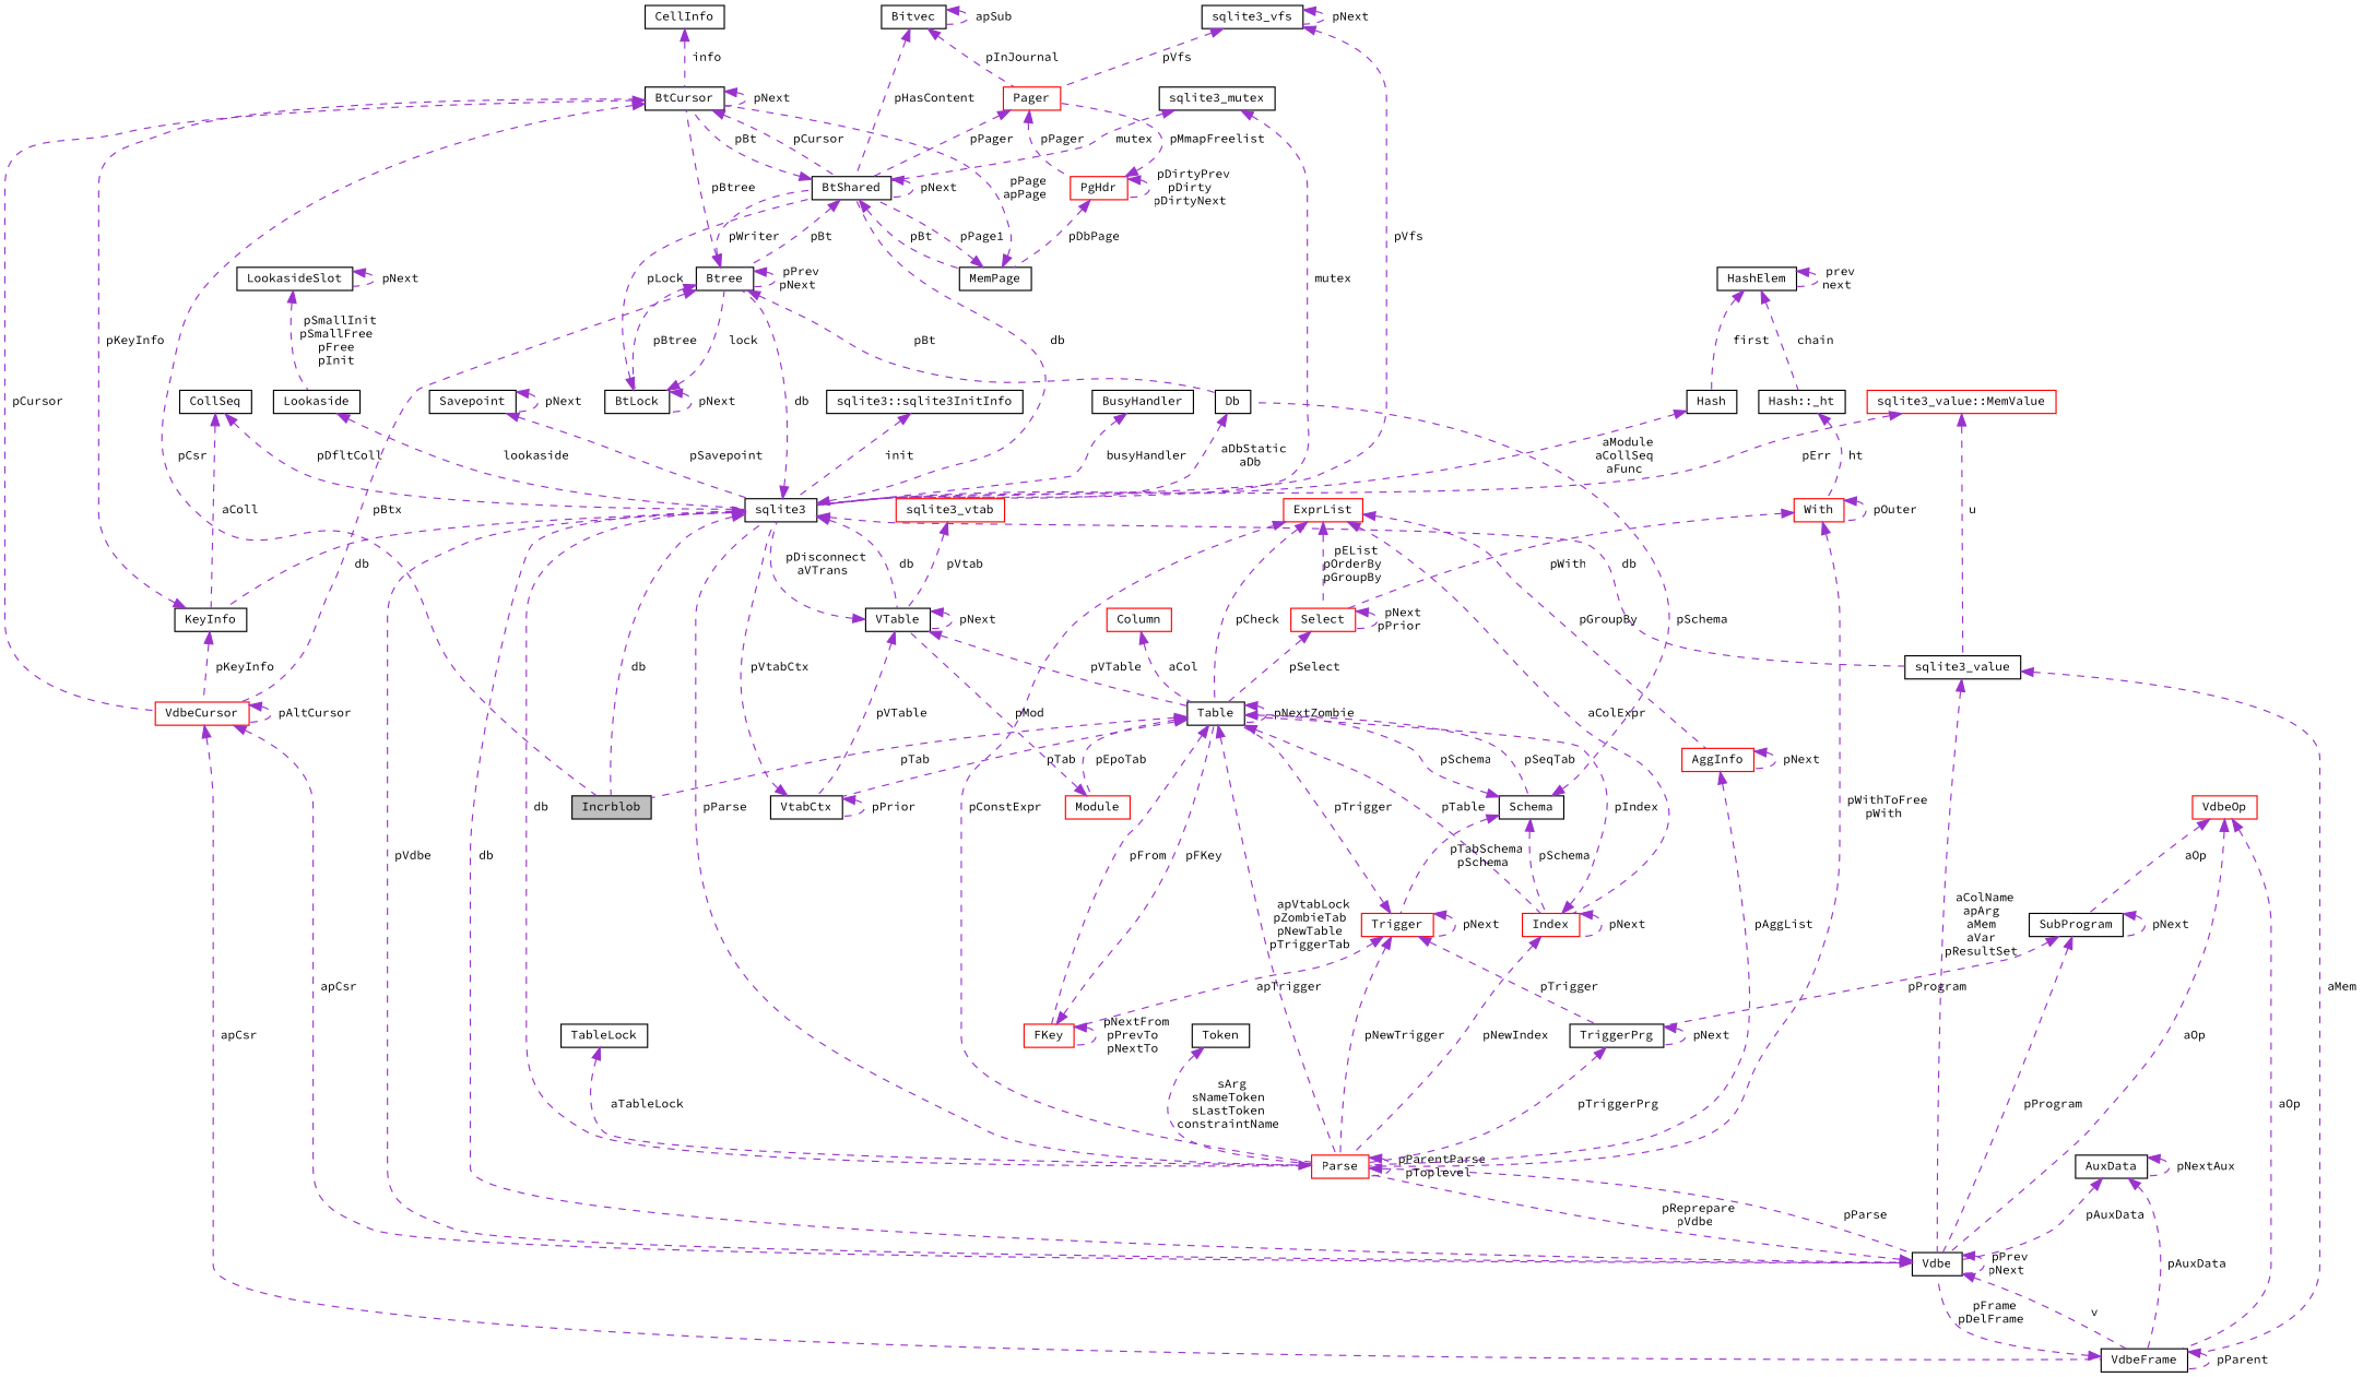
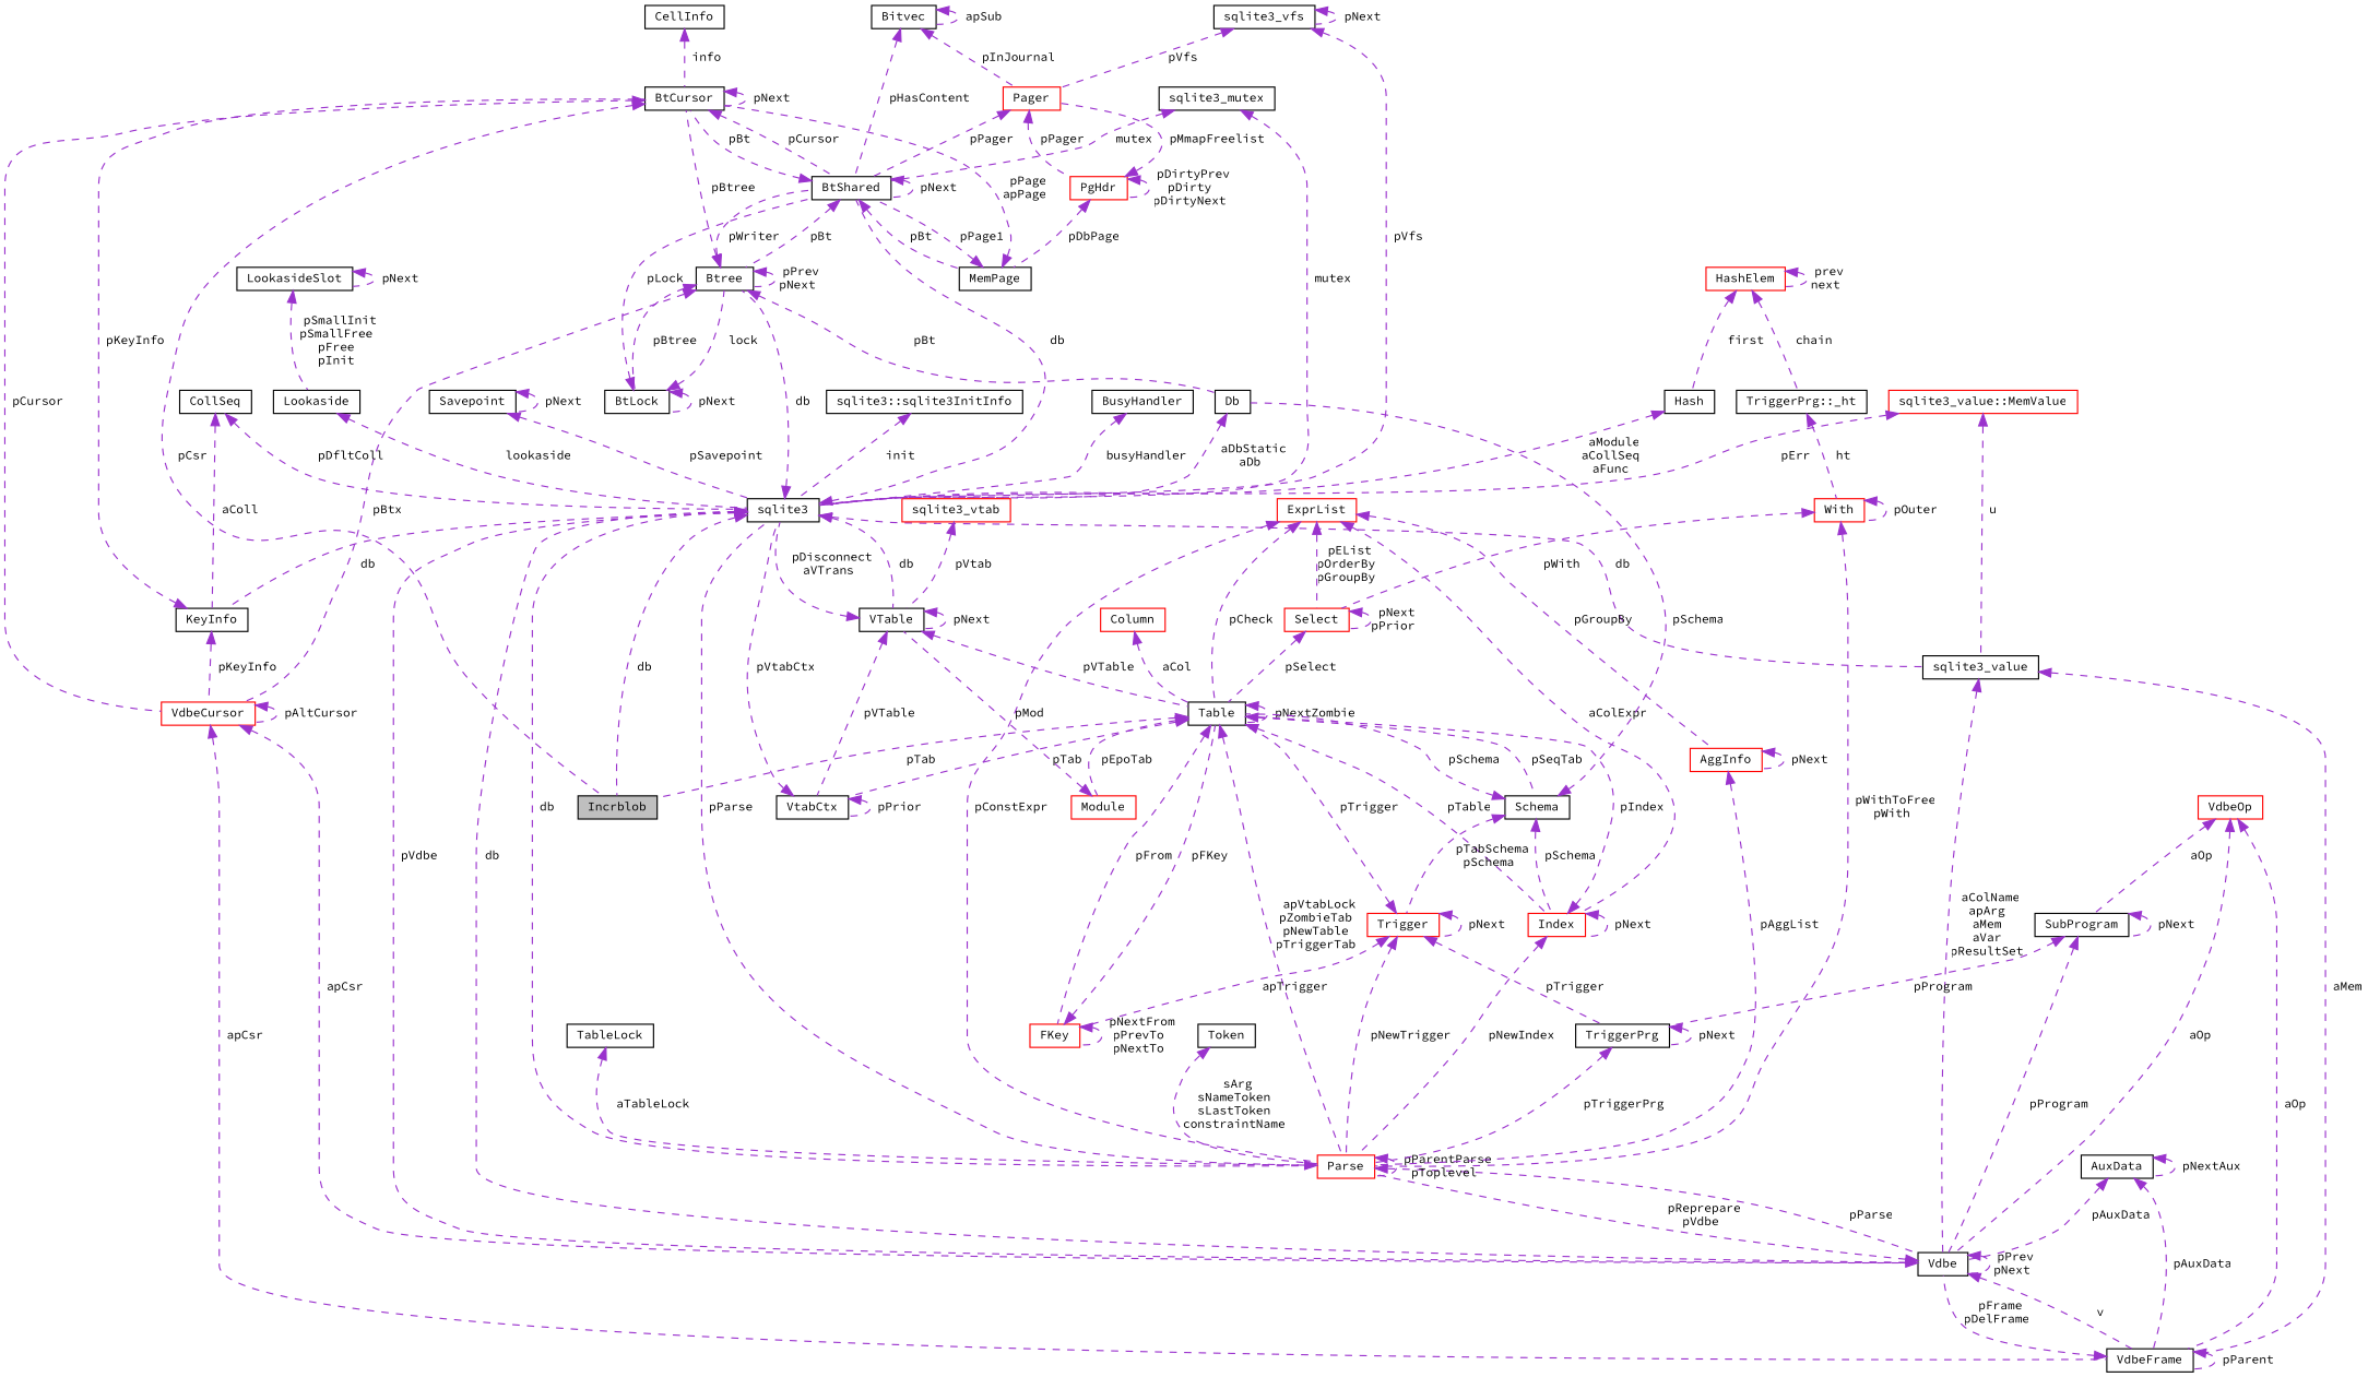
  digraph {
    fontname="Source Code Pro"
    node [color=black fillcolor=white fontname="Source Code Pro" fontsize=10 shape=record style=filled]
    edge [color=darkorchid3 dir=back fontname="Source Code Pro" fontsize=10 labelfontname=Helvetica labelfontsize=10 style=dashed]
    n1 [fillcolor=grey75 fontcolor=black height=0.2 label=Incrblob width=0.4]
    n2 [height=0.2 label=BtCursor width=0.4]
    n3 [height=0.2 label=BtShared width=0.4]
    n4 [color=red height=0.2 label=VdbeCursor width=0.4]
    n5 [height=0.2 label=Btree width=0.4]
    n6 [height=0.2 label=MemPage width=0.4]
    n7 [height=0.2 label=Vdbe width=0.4]
    n8 [height=0.2 label=VdbeFrame width=0.4]
    n9 [height=0.2 label=CellInfo width=0.4]
    n10 [height=0.2 label=BtLock width=0.4]
    n11 [height=0.2 label=Db width=0.4]
    n12 [height=0.2 label=sqlite3 width=0.4]
    n13 [height=0.2 label=sqlite3_value width=0.4]
    n14 [height=0.2 label=KeyInfo width=0.4]
    n15 [color=red height=0.2 label=Parse width=0.4]
    n16 [height=0.2 label=VTable width=0.4]
    n17 [height=0.2 label=Table width=0.4]
    n18 [height=0.2 label=VtabCtx width=0.4]
    n19 [color=red height=0.2 label="sqlite3_value::MemValue" width=0.4]
    n20 [height=0.2 label=AuxData width=0.4]
    n21 [height=0.2 label=CollSeq width=0.4]
    n22 [color=red height=0.2 label=VdbeOp width=0.4]
    n23 [height=0.2 label=SubProgram width=0.4]
    n24 [height=0.2 label=TriggerPrg width=0.4]
    n25 [color=red height=0.2 label=AggInfo width=0.4]
    n26 [color=red height=0.2 label=ExprList width=0.4]
    n27 [color=red height=0.2 label=Select width=0.4]
    n28 [color=red height=0.2 label=Index width=0.4]
    n29 [height=0.2 label=Schema width=0.4]
    n30 [color=red height=0.2 label=FKey width=0.4]
    n31 [color=red height=0.2 label=Module width=0.4]
    n32 [height=0.2 label=TableLock width=0.4]
    n33 [height=0.2 label=Token width=0.4]
    n34 [color=red height=0.2 label=With width=0.4]
    n35 [color=red height=0.2 label=Trigger width=0.4]
    n36 [height=0.2 label=Hash width=0.4]
-   n37 [height=0.2 label="Hash::_ht" width=0.4]
-   n38 [height=0.2 label=HashElem width=0.4]
+   n37 [height=0.2 label="TriggerPrg::_ht" width=0.4]
+   n38 [color=red height=0.2 label=HashElem width=0.4]
    n39 [color=red height=0.2 label=Column width=0.4]
    n40 [color=red height=0.2 label=sqlite3_vtab width=0.4]
    n41 [height=0.2 label=Savepoint width=0.4]
    n42 [height=0.2 label=Lookaside width=0.4]
    n43 [height=0.2 label=LookasideSlot width=0.4]
    n44 [height=0.2 label=sqlite3_mutex width=0.4]
    n45 [height=0.2 label=sqlite3_vfs width=0.4]
    n46 [color=red height=0.2 label=Pager width=0.4]
    n47 [color=red height=0.2 label=PgHdr width=0.4]
    n48 [height=0.2 label="sqlite3::sqlite3InitInfo" width=0.4]
    n49 [height=0.2 label=BusyHandler width=0.4]
    n50 [height=0.2 label=Bitvec width=0.4]
    n2 -> n1 [label=" pCsr"]
    n2 -> n2 [label=" pNext"]
    n2 -> n3 [label=" pCursor"]
    n2 -> n4 [label=" pCursor"]
    n3 -> n2 [label=" pBt"]
    n3 -> n3 [label=" pNext"]
    n3 -> n5 [label=" pBt"]
    n3 -> n6 [label=" pBt"]
    n4 -> n4 [label=" pAltCursor"]
    n4 -> n7 [label=" apCsr"]
    n4 -> n8 [label=" apCsr"]
    n5 -> n2 [label=" pBtree"]
    n5 -> n3 [label=" pWriter"]
    n5 -> n4 [label=" pBtx"]
    n5 -> n5 [label=" pPrev\npNext"]
    n5 -> n10 [label=" pBtree"]
    n5 -> n11 [label=" pBt"]
    n6 -> n2 [label=" pPage\napPage"]
    n6 -> n3 [label=" pPage1"]
    n7 -> n7 [label=" pPrev\npNext"]
    n7 -> n8 [label=" v"]
    n7 -> n12 [label=" pVdbe"]
    n7 -> n15 [label=" pReprepare\npVdbe"]
    n8 -> n7 [label=" pFrame\npDelFrame"]
    n8 -> n8 [label=" pParent"]
    n9 -> n2 [label=" info"]
    n10 -> n3 [label=" pLock"]
    n10 -> n5 [label=" lock"]
    n10 -> n10 [label=" pNext"]
    n11 -> n12 [label=" aDbStatic\naDb"]
    n12 -> n1 [label=" db"]
    n12 -> n3 [label=" db"]
    n12 -> n5 [label=" db"]
    n12 -> n7 [label=" db"]
    n12 -> n13 [label=" db"]
    n12 -> n14 [label=" db"]
    n12 -> n15 [label=" db"]
    n12 -> n16 [label=" db"]
    n13 -> n7 [label=" aColName\napArg\naMem\naVar\npResultSet"]
    n13 -> n8 [label=" aMem"]
    n14 -> n2 [label=" pKeyInfo"]
    n14 -> n4 [label=" pKeyInfo"]
    n15 -> n7 [label=" pParse"]
    n15 -> n12 [label=" pParse"]
    n15 -> n15 [label=" pParentParse\npToplevel"]
    n16 -> n12 [label=" pDisconnect\naVTrans"]
    n16 -> n16 [label=" pNext"]
    n16 -> n17 [label=" pVTable"]
    n16 -> n18 [label=" pVTable"]
    n17 -> n1 [label=" pTab"]
    n17 -> n15 [label=" apVtabLock\npZombieTab\npNewTable\npTriggerTab"]
    n17 -> n17 [label=" pNextZombie"]
    n17 -> n18 [label=" pTab"]
    n17 -> n28 [label=" pTable"]
    n17 -> n29 [label=" pSeqTab"]
    n17 -> n30 [label=" pFrom"]
    n17 -> n31 [label=" pEpoTab"]
    n18 -> n12 [label=" pVtabCtx"]
    n18 -> n18 [label=" pPrior"]
    n19 -> n12 [label=" pErr"]
    n19 -> n13 [label=" u"]
    n20 -> n7 [label=" pAuxData"]
    n20 -> n8 [label=" pAuxData"]
    n20 -> n20 [label=" pNextAux"]
    n21 -> n12 [label=" pDfltColl"]
    n21 -> n14 [label=" aColl"]
    n22 -> n7 [label=" aOp"]
    n22 -> n8 [label=" aOp"]
    n22 -> n23 [label=" aOp"]
    n23 -> n7 [label=" pProgram"]
    n23 -> n23 [label=" pNext"]
    n23 -> n24 [label=" pProgram"]
    n24 -> n15 [label=" pTriggerPrg"]
    n24 -> n24 [label=" pNext"]
    n25 -> n15 [label=" pAggList"]
    n25 -> n25 [label=" pNext"]
    n26 -> n15 [label=" pConstExpr"]
    n26 -> n17 [label=" pCheck"]
    n26 -> n25 [label=" pGroupBy"]
    n26 -> n27 [label=" pEList\npOrderBy\npGroupBy"]
    n26 -> n28 [label=" aColExpr"]
    n27 -> n17 [label=" pSelect"]
    n27 -> n27 [label=" pNext\npPrior"]
    n28 -> n15 [label=" pNewIndex"]
    n28 -> n17 [label=" pIndex"]
    n28 -> n28 [label=" pNext"]
    n29 -> n11 [label=" pSchema"]
    n29 -> n17 [label=" pSchema"]
    n29 -> n28 [label=" pSchema"]
    n29 -> n35 [label=" pTabSchema\npSchema"]
    n30 -> n17 [label=" pFKey"]
    n30 -> n30 [label=" pNextFrom\npPrevTo\npNextTo"]
    n31 -> n16 [label=" pMod"]
    n32 -> n15 [label=" aTableLock"]
    n33 -> n15 [label=" sArg\nsNameToken\nsLastToken\nconstraintName"]
    n34 -> n15 [label=" pWithToFree\npWith"]
    n34 -> n27 [label=" pWith"]
    n34 -> n34 [label=" pOuter"]
    n35 -> n15 [label=" pNewTrigger"]
    n35 -> n17 [label=" pTrigger"]
    n35 -> n24 [label=" pTrigger"]
    n35 -> n30 [label=" apTrigger"]
    n35 -> n35 [label=" pNext"]
    n36 -> n12 [label=" aModule\naCollSeq\naFunc"]
    n37 -> n34 [label=" ht"]
    n38 -> n36 [label=" first"]
    n38 -> n37 [label=" chain"]
    n38 -> n38 [label=" prev\nnext"]
    n39 -> n17 [label=" aCol"]
    n40 -> n16 [label=" pVtab"]
    n41 -> n12 [label=" pSavepoint"]
    n41 -> n41 [label=" pNext"]
    n42 -> n12 [label=" lookaside"]
    n43 -> n42 [label=" pSmallInit\npSmallFree\npFree\npInit"]
    n43 -> n43 [label=" pNext"]
    n44 -> n3 [label=" mutex"]
    n44 -> n12 [label=" mutex"]
    n45 -> n12 [label=" pVfs"]
    n45 -> n45 [label=" pNext"]
    n45 -> n46 [label=" pVfs"]
    n46 -> n3 [label=" pPager"]
    n46 -> n47 [label=" pPager"]
    n47 -> n6 [label=" pDbPage"]
    n47 -> n46 [label=" pMmapFreelist"]
    n47 -> n47 [label=" pDirtyPrev\npDirty\npDirtyNext"]
    n48 -> n12 [label=" init"]
    n49 -> n12 [label=" busyHandler"]
    n50 -> n3 [label=" pHasContent"]
    n50 -> n46 [label=" pInJournal"]
    n50 -> n50 [label=" apSub"]
  }
